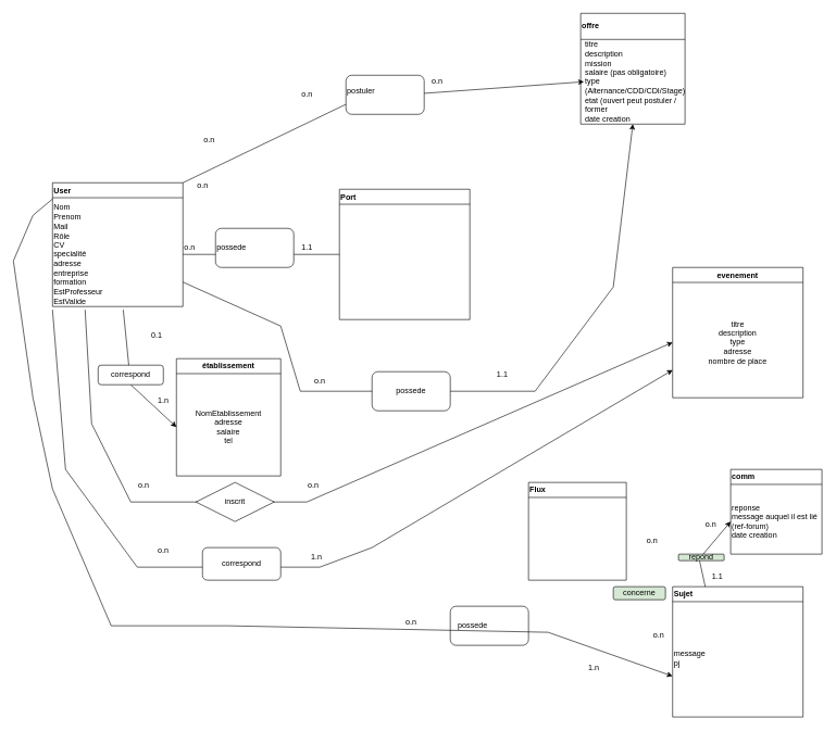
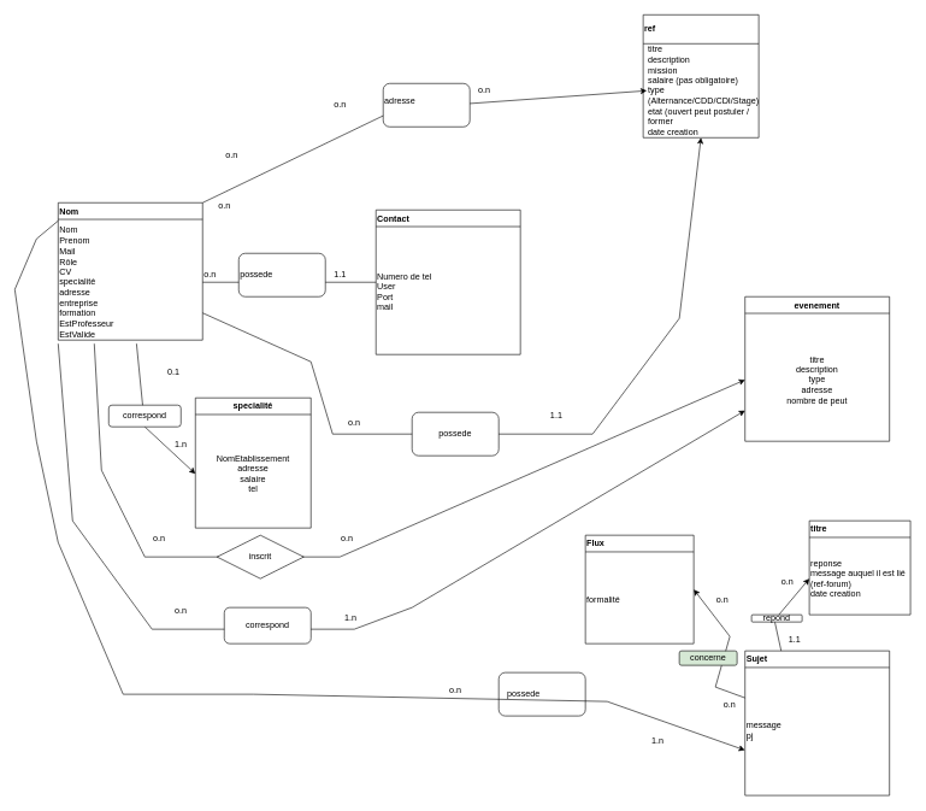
  <mxCell id="0" />
  <mxCell id="1" parent="0" />
  <mxCell id="2" value="" style="rounded=1;whiteSpace=wrap;html=1;align=left;" vertex="1" parent="1"><mxGeometry x="690" y="930" width="120" height="60" as="geometry" /></mxCell>
- <mxCell id="3" value="User" style="swimlane;whiteSpace=wrap;html=1;align=left;" vertex="1" parent="1"><mxGeometry x="80" y="280" width="200" height="190" as="geometry" /></mxCell>
+ <mxCell id="3" value="Nom" style="swimlane;whiteSpace=wrap;html=1;align=left;" vertex="1" parent="1"><mxGeometry x="80" y="280" width="200" height="190" as="geometry" /></mxCell>
  <mxCell id="4" value="Nom&lt;div&gt;Prenom&lt;/div&gt;&lt;div&gt;Mail&lt;/div&gt;&lt;div&gt;Rôle&lt;/div&gt;&lt;div&gt;CV&lt;/div&gt;&lt;div&gt;specialité&lt;/div&gt;&lt;div&gt;adresse&lt;/div&gt;&lt;div&gt;entreprise&lt;/div&gt;&lt;div&gt;formation&lt;/div&gt;&lt;div&gt;EstProfesseur&lt;/div&gt;&lt;div&gt;EstValide&lt;/div&gt;" style="text;html=1;align=left;verticalAlign=middle;whiteSpace=wrap;rounded=0;" vertex="1" parent="3"><mxGeometry y="25" width="200" height="170" as="geometry" /></mxCell>
  <mxCell id="5" value="" style="endArrow=none;html=1;rounded=0;exitX=1;exitY=0.5;exitDx=0;exitDy=0;align=left;" edge="1" parent="1" source="4" target="6"><mxGeometry width="50" height="50" relative="1" as="geometry"><mxPoint x="360" y="540" as="sourcePoint" /><mxPoint x="450" y="395" as="targetPoint" /></mxGeometry></mxCell>
- <mxCell id="6" value="Port" style="swimlane;whiteSpace=wrap;html=1;align=left;" vertex="1" parent="1"><mxGeometry x="520" y="290" width="200" height="200" as="geometry" /></mxCell>
+ <mxCell id="6" value="Contact" style="swimlane;whiteSpace=wrap;html=1;align=left;" vertex="1" parent="1"><mxGeometry x="520" y="290" width="200" height="200" as="geometry" /></mxCell>
+ <mxCell id="7" value="Numero de tel&lt;div&gt;User&lt;/div&gt;&lt;div&gt;Port&lt;/div&gt;&lt;div&gt;mail&lt;/div&gt;" style="text;html=1;align=left;verticalAlign=middle;whiteSpace=wrap;rounded=0;" vertex="1" parent="6"><mxGeometry y="25" width="200" height="175" as="geometry" /></mxCell>
  <mxCell id="8" value="" style="rounded=1;whiteSpace=wrap;html=1;align=left;" vertex="1" parent="1"><mxGeometry x="330" y="350" width="120" height="60" as="geometry" /></mxCell>
  <mxCell id="9" value="possede" style="text;html=1;align=left;verticalAlign=middle;whiteSpace=wrap;rounded=0;" vertex="1" parent="1"><mxGeometry x="330" y="350" width="120" height="60" as="geometry" /></mxCell>
  <mxCell id="10" value="o.n" style="text;html=1;align=left;verticalAlign=middle;whiteSpace=wrap;rounded=0;" vertex="1" parent="1"><mxGeometry x="280" y="365" width="50" height="30" as="geometry" /></mxCell>
  <mxCell id="11" value="1.1" style="text;html=1;align=left;verticalAlign=middle;whiteSpace=wrap;rounded=0;" vertex="1" parent="1"><mxGeometry x="460" y="365" width="50" height="30" as="geometry" /></mxCell>
  <mxCell id="12" value="o.n" style="text;html=1;align=left;verticalAlign=middle;whiteSpace=wrap;rounded=0;" vertex="1" parent="1"><mxGeometry x="620" y="940" width="60" height="30" as="geometry" /></mxCell>
  <mxCell id="13" style="edgeStyle=none;rounded=0;orthogonalLoop=1;jettySize=auto;html=1;exitX=0.75;exitY=0;exitDx=0;exitDy=0;align=left;" edge="1" parent="1" source="2"><mxGeometry relative="1" as="geometry"><mxPoint x="779.895" y="930" as="targetPoint" /></mxGeometry></mxCell>
  <mxCell id="14" value="possede" style="text;html=1;align=left;verticalAlign=middle;whiteSpace=wrap;rounded=0;" vertex="1" parent="1"><mxGeometry x="700" y="940" width="100" height="40" as="geometry" /></mxCell>
  <mxCell id="15" value="1.n" style="text;html=1;align=left;verticalAlign=middle;whiteSpace=wrap;rounded=0;" vertex="1" parent="1"><mxGeometry x="900" y="1010" width="60" height="30" as="geometry" /></mxCell>
  <mxCell id="16" style="edgeStyle=none;rounded=0;orthogonalLoop=1;jettySize=auto;html=1;exitX=0.414;exitY=1.056;exitDx=0;exitDy=0;entryX=0;entryY=0.5;entryDx=0;entryDy=0;align=left;exitPerimeter=0;" edge="1" parent="1" source="57" target="23"><mxGeometry relative="1" as="geometry" /></mxCell>
  <mxCell id="17" value="Sujet" style="swimlane;whiteSpace=wrap;html=1;startSize=23;align=left;" vertex="1" parent="1"><mxGeometry x="1031" y="900" width="200" height="200" as="geometry" /></mxCell>
  <mxCell id="18" value="message&lt;div&gt;pj&lt;/div&gt;" style="text;html=1;align=left;verticalAlign=middle;whiteSpace=wrap;rounded=0;" vertex="1" parent="17"><mxGeometry y="20" width="200" height="180" as="geometry" /></mxCell>
  <mxCell id="19" value="Flux" style="swimlane;whiteSpace=wrap;html=1;startSize=23;align=left;" vertex="1" parent="1"><mxGeometry x="810" y="740" width="150" height="150" as="geometry" /></mxCell>
- <mxCell id="22" value="comm" style="swimlane;whiteSpace=wrap;html=1;align=left;" vertex="1" parent="1"><mxGeometry x="1120" y="720" width="140" height="130" as="geometry" /></mxCell>
+ <mxCell id="20" value="formalité" style="text;html=1;align=left;verticalAlign=middle;whiteSpace=wrap;rounded=0;" vertex="1" parent="19"><mxGeometry y="30" width="150" height="120" as="geometry" /></mxCell>
+ <mxCell id="21" style="edgeStyle=none;rounded=0;orthogonalLoop=1;jettySize=auto;html=1;entryX=1;entryY=0.5;entryDx=0;entryDy=0;exitX=0;exitY=0.25;exitDx=0;exitDy=0;align=left;" edge="1" parent="1" source="18" target="19"><mxGeometry relative="1" as="geometry"><Array as="points"><mxPoint x="990" y="950" /><mxPoint x="1010" y="880" /></Array></mxGeometry></mxCell>
+ <mxCell id="22" value="titre" style="swimlane;whiteSpace=wrap;html=1;align=left;" vertex="1" parent="1"><mxGeometry x="1120" y="720" width="140" height="130" as="geometry" /></mxCell>
  <mxCell id="23" value="reponse&lt;div&gt;message auquel il est lié&lt;/div&gt;&lt;div&gt;(ref-forum)&lt;/div&gt;&lt;div&gt;date creation&lt;/div&gt;" style="text;html=1;align=left;verticalAlign=middle;whiteSpace=wrap;rounded=0;" vertex="1" parent="22"><mxGeometry y="30" width="140" height="100" as="geometry" /></mxCell>
  <mxCell id="24" style="edgeStyle=none;rounded=0;orthogonalLoop=1;jettySize=auto;html=1;exitX=0;exitY=0;exitDx=0;exitDy=0;entryX=-0.001;entryY=0.652;entryDx=0;entryDy=0;entryPerimeter=0;align=left;" edge="1" parent="1" source="4" target="18"><mxGeometry relative="1" as="geometry"><mxPoint x="1010" y="850" as="targetPoint" /><Array as="points"><mxPoint x="50" y="330" /><mxPoint x="20" y="400" /><mxPoint x="30" y="470" /><mxPoint x="50" y="610" /><mxPoint x="80" y="750" /><mxPoint x="170" y="960" /><mxPoint x="350" y="960" /><mxPoint x="840" y="970" /></Array></mxGeometry></mxCell>
- <mxCell id="25" value="offre" style="swimlane;whiteSpace=wrap;html=1;startSize=40;align=left;" vertex="1" parent="1"><mxGeometry x="890" y="20" width="160" height="170" as="geometry" /></mxCell>
+ <mxCell id="25" value="ref" style="swimlane;whiteSpace=wrap;html=1;startSize=40;align=left;" vertex="1" parent="1"><mxGeometry x="890" y="20" width="160" height="170" as="geometry" /></mxCell>
  <mxCell id="26" value="titre&lt;div&gt;description&lt;/div&gt;&lt;div&gt;mission&lt;/div&gt;&lt;div&gt;salaire (pas obligatoire)&lt;/div&gt;&lt;div&gt;type (Alternance/CDD/CDI/Stage)&lt;/div&gt;&lt;div&gt;etat (ouvert peut postuler / former&lt;/div&gt;&lt;div&gt;date creation&lt;/div&gt;" style="text;html=1;align=left;verticalAlign=middle;whiteSpace=wrap;rounded=0;" vertex="1" parent="25"><mxGeometry x="5" y="50" width="150" height="110" as="geometry" /></mxCell>
  <mxCell id="27" value="" style="endArrow=classic;html=1;rounded=0;entryX=0;entryY=0.5;entryDx=0;entryDy=0;align=left;" edge="1" parent="1" target="26"><mxGeometry width="50" height="50" relative="1" as="geometry"><mxPoint x="280" y="280" as="sourcePoint" /><mxPoint x="330" y="230" as="targetPoint" /><Array as="points"><mxPoint x="550" y="150" /></Array></mxGeometry></mxCell>
  <mxCell id="28" value="o.n" style="text;html=1;align=left;verticalAlign=middle;whiteSpace=wrap;rounded=0;" vertex="1" parent="1"><mxGeometry x="300" y="270" width="60" height="30" as="geometry" /></mxCell>
  <mxCell id="29" value="o.n" style="text;html=1;align=left;verticalAlign=middle;whiteSpace=wrap;rounded=0;" vertex="1" parent="1"><mxGeometry x="310" y="200" width="60" height="30" as="geometry" /></mxCell>
  <mxCell id="30" value="o.n" style="text;html=1;align=left;verticalAlign=middle;whiteSpace=wrap;rounded=0;" vertex="1" parent="1"><mxGeometry x="460" y="130" width="60" height="30" as="geometry" /></mxCell>
  <mxCell id="31" value="" style="rounded=1;whiteSpace=wrap;html=1;align=left;" vertex="1" parent="1"><mxGeometry x="530" y="115" width="120" height="60" as="geometry" /></mxCell>
- <mxCell id="32" value="postuler" style="text;html=1;align=left;verticalAlign=middle;whiteSpace=wrap;rounded=0;" vertex="1" parent="1"><mxGeometry x="530" y="110" width="120" height="60" as="geometry" /></mxCell>
+ <mxCell id="32" value="adresse" style="text;html=1;align=left;verticalAlign=middle;whiteSpace=wrap;rounded=0;" vertex="1" parent="1"><mxGeometry x="530" y="110" width="120" height="60" as="geometry" /></mxCell>
  <mxCell id="33" value="o.n" style="text;html=1;align=left;verticalAlign=middle;whiteSpace=wrap;rounded=0;" vertex="1" parent="1"><mxGeometry x="660" y="110" width="60" height="30" as="geometry" /></mxCell>
  <mxCell id="34" value="" style="endArrow=classic;html=1;rounded=0;exitX=1;exitY=0.75;exitDx=0;exitDy=0;entryX=0.5;entryY=1;entryDx=0;entryDy=0;" edge="1" parent="1" source="4" target="25"><mxGeometry width="50" height="50" relative="1" as="geometry"><mxPoint x="310" y="490" as="sourcePoint" /><mxPoint x="990" y="350" as="targetPoint" /><Array as="points"><mxPoint x="430" y="500" /><mxPoint x="460" y="600" /><mxPoint x="820" y="600" /><mxPoint x="940" y="440" /></Array></mxGeometry></mxCell>
  <mxCell id="35" value="o.n" style="text;html=1;align=center;verticalAlign=middle;whiteSpace=wrap;rounded=0;" vertex="1" parent="1"><mxGeometry x="460" y="570" width="60" height="30" as="geometry" /></mxCell>
  <mxCell id="36" value="" style="rounded=1;whiteSpace=wrap;html=1;" vertex="1" parent="1"><mxGeometry x="570" y="570" width="120" height="60" as="geometry" /></mxCell>
  <mxCell id="37" value="possede" style="text;html=1;align=center;verticalAlign=middle;whiteSpace=wrap;rounded=0;" vertex="1" parent="1"><mxGeometry x="570" y="570" width="120" height="60" as="geometry" /></mxCell>
  <mxCell id="38" value="1.1" style="text;html=1;align=center;verticalAlign=middle;whiteSpace=wrap;rounded=0;" vertex="1" parent="1"><mxGeometry x="740" y="560" width="60" height="30" as="geometry" /></mxCell>
  <mxCell id="39" value="evenement" style="swimlane;whiteSpace=wrap;html=1;" vertex="1" parent="1"><mxGeometry x="1031" y="410" width="200" height="200" as="geometry" /></mxCell>
- <mxCell id="40" value="titre&lt;div&gt;description&lt;/div&gt;&lt;div&gt;type&lt;/div&gt;&lt;div&gt;adresse&lt;/div&gt;&lt;div&gt;nombre de place&lt;/div&gt;" style="text;html=1;align=center;verticalAlign=middle;whiteSpace=wrap;rounded=0;" vertex="1" parent="39"><mxGeometry y="30" width="200" height="170" as="geometry" /></mxCell>
- <mxCell id="41" value="établissement" style="swimlane;whiteSpace=wrap;html=1;startSize=23;" vertex="1" parent="1"><mxGeometry x="270" y="550" width="160" height="180" as="geometry" /></mxCell>
+ <mxCell id="40" value="titre&lt;div&gt;description&lt;/div&gt;&lt;div&gt;type&lt;/div&gt;&lt;div&gt;adresse&lt;/div&gt;&lt;div&gt;nombre de peut&lt;/div&gt;" style="text;html=1;align=center;verticalAlign=middle;whiteSpace=wrap;rounded=0;" vertex="1" parent="39"><mxGeometry y="30" width="200" height="170" as="geometry" /></mxCell>
+ <mxCell id="41" value="specialité" style="swimlane;whiteSpace=wrap;html=1;startSize=23;" vertex="1" parent="1"><mxGeometry x="270" y="550" width="160" height="180" as="geometry" /></mxCell>
  <mxCell id="42" value="NomEtablissement&lt;div&gt;adresse&lt;/div&gt;&lt;div&gt;salaire&lt;/div&gt;&lt;div&gt;tel&lt;/div&gt;" style="text;html=1;align=center;verticalAlign=middle;whiteSpace=wrap;rounded=0;" vertex="1" parent="41"><mxGeometry y="30" width="160" height="150" as="geometry" /></mxCell>
  <mxCell id="43" value="" style="endArrow=classic;html=1;rounded=0;entryX=0;entryY=0.5;entryDx=0;entryDy=0;" edge="1" parent="1" source="4" target="42"><mxGeometry width="50" height="50" relative="1" as="geometry"><mxPoint x="90" y="685" as="sourcePoint" /><mxPoint x="180" y="545.711" as="targetPoint" /><Array as="points"><mxPoint x="200" y="590" /></Array></mxGeometry></mxCell>
  <mxCell id="44" value="correspond" style="rounded=1;whiteSpace=wrap;html=1;" vertex="1" parent="1"><mxGeometry x="150" y="560" width="100" height="30" as="geometry" /></mxCell>
  <mxCell id="45" value="0.1&lt;span style=&quot;color: rgba(0, 0, 0, 0); font-family: monospace; font-size: 0px; text-align: start; text-wrap-mode: nowrap;&quot;&gt;%3CmxGraphModel%3E%3Croot%3E%3CmxCell%20id%3D%220%22%2F%3E%3CmxCell%20id%3D%221%22%20parent%3D%220%22%2F%3E%3CmxCell%20id%3D%222%22%20value%3D%22o.n%22%20style%3D%22text%3Bhtml%3D1%3Balign%3Dcenter%3BverticalAlign%3Dmiddle%3BwhiteSpace%3Dwrap%3Brounded%3D0%3B%22%20vertex%3D%221%22%20parent%3D%221%22%3E%3CmxGeometry%20x%3D%22470%22%20y%3D%22-310%22%20width%3D%2260%22%20height%3D%2230%22%20as%3D%22geometry%22%2F%3E%3C%2FmxCell%3E%3C%2Froot%3E%3C%2FmxGraphModel%3E&lt;/span&gt;" style="text;html=1;align=center;verticalAlign=middle;whiteSpace=wrap;rounded=0;" vertex="1" parent="1"><mxGeometry x="210" y="500" width="60" height="30" as="geometry" /></mxCell>
  <mxCell id="46" value="1.n" style="text;html=1;align=center;verticalAlign=middle;whiteSpace=wrap;rounded=0;" vertex="1" parent="1"><mxGeometry x="220" y="600" width="60" height="30" as="geometry" /></mxCell>
  <mxCell id="47" value="" style="endArrow=classic;html=1;rounded=0;exitX=0;exitY=1;exitDx=0;exitDy=0;entryX=0;entryY=0.75;entryDx=0;entryDy=0;" edge="1" parent="1" source="4" target="40"><mxGeometry width="50" height="50" relative="1" as="geometry"><mxPoint x="90" y="520" as="sourcePoint" /><mxPoint x="680" y="830" as="targetPoint" /><Array as="points"><mxPoint x="100" y="720" /><mxPoint x="210" y="870" /><mxPoint x="380" y="870" /><mxPoint x="490" y="870" /><mxPoint x="570" y="840" /></Array></mxGeometry></mxCell>
  <mxCell id="48" value="o.n" style="text;html=1;align=center;verticalAlign=middle;whiteSpace=wrap;rounded=0;" vertex="1" parent="1"><mxGeometry x="220" y="830" width="60" height="30" as="geometry" /></mxCell>
  <mxCell id="49" value="correspond" style="rounded=1;whiteSpace=wrap;html=1;" vertex="1" parent="1"><mxGeometry x="310" y="840" width="120" height="50" as="geometry" /></mxCell>
  <mxCell id="50" value="1.n" style="text;html=1;align=center;verticalAlign=middle;whiteSpace=wrap;rounded=0;" vertex="1" parent="1"><mxGeometry x="455" y="840" width="60" height="30" as="geometry" /></mxCell>
  <mxCell id="51" value="" style="endArrow=classic;html=1;rounded=0;exitX=0.25;exitY=1;exitDx=0;exitDy=0;entryX=0;entryY=0.5;entryDx=0;entryDy=0;" edge="1" parent="1" source="4" target="40"><mxGeometry width="50" height="50" relative="1" as="geometry"><mxPoint x="110" y="520" as="sourcePoint" /><mxPoint x="720" y="690" as="targetPoint" /><Array as="points"><mxPoint x="140" y="650" /><mxPoint x="200" y="770" /><mxPoint x="470" y="770" /></Array></mxGeometry></mxCell>
  <mxCell id="52" value="o.n" style="text;html=1;align=center;verticalAlign=middle;whiteSpace=wrap;rounded=0;" vertex="1" parent="1"><mxGeometry x="190" y="730" width="60" height="30" as="geometry" /></mxCell>
  <mxCell id="53" value="inscrit" style="rhombus;whiteSpace=wrap;html=1;" vertex="1" parent="1"><mxGeometry x="300" y="740" width="120" height="60" as="geometry" /></mxCell>
  <mxCell id="54" value="o.n" style="text;html=1;align=center;verticalAlign=middle;whiteSpace=wrap;rounded=0;" vertex="1" parent="1"><mxGeometry x="450" y="730" width="60" height="30" as="geometry" /></mxCell>
  <mxCell id="55" value="o.n" style="text;html=1;align=center;verticalAlign=middle;whiteSpace=wrap;rounded=0;" vertex="1" parent="1"><mxGeometry x="1060" y="790" width="60" height="30" as="geometry" /></mxCell>
  <mxCell id="56" value="" style="edgeStyle=none;rounded=0;orthogonalLoop=1;jettySize=auto;html=1;exitX=0.25;exitY=0;exitDx=0;exitDy=0;entryX=0.429;entryY=0;entryDx=0;entryDy=0;align=left;entryPerimeter=0;endArrow=none;" edge="1" parent="1" source="17" target="57"><mxGeometry relative="1" as="geometry"><mxPoint x="1081" y="900" as="sourcePoint" /><mxPoint x="1120" y="800" as="targetPoint" /></mxGeometry></mxCell>
- <mxCell id="57" value="repond" style="rounded=1;whiteSpace=wrap;html=1;fillColor=#d5e8d4;" vertex="1" parent="1"><mxGeometry x="1040" y="850" width="70" height="10" as="geometry" /></mxCell>
+ <mxCell id="57" value="repond" style="rounded=1;whiteSpace=wrap;html=1;" vertex="1" parent="1"><mxGeometry x="1040" y="850" width="70" height="10" as="geometry" /></mxCell>
  <mxCell id="58" value="1.1" style="text;html=1;align=center;verticalAlign=middle;whiteSpace=wrap;rounded=0;" vertex="1" parent="1"><mxGeometry x="1070" y="870" width="60" height="30" as="geometry" /></mxCell>
  <mxCell id="59" value="o.n" style="text;html=1;align=center;verticalAlign=middle;whiteSpace=wrap;rounded=0;" vertex="1" parent="1"><mxGeometry x="980" y="960" width="60" height="30" as="geometry" /></mxCell>
  <mxCell id="60" value="o.n" style="text;html=1;align=center;verticalAlign=middle;whiteSpace=wrap;rounded=0;" vertex="1" parent="1"><mxGeometry x="970" y="815" width="60" height="30" as="geometry" /></mxCell>
  <mxCell id="61" value="concerne" style="rounded=1;whiteSpace=wrap;html=1;fillColor=#d5e8d4;" vertex="1" parent="1"><mxGeometry x="940" y="900" width="80" height="20" as="geometry" /></mxCell>
